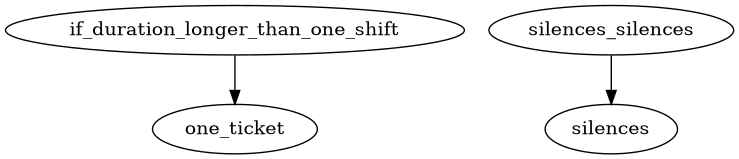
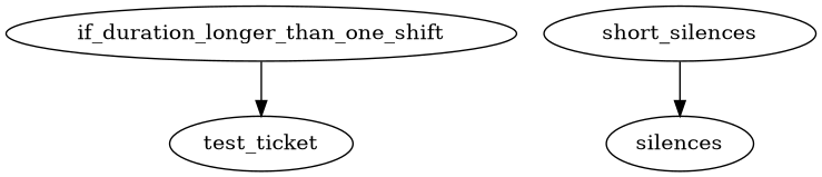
  digraph {
    edge [field=duration type=duration]
    if_duration_longer_than_one_shift
-   test_ticket [label=one_ticket]
-   short_silences [label=silences_silences]
+   test_ticket
+   short_silences
    silences
    if_duration_longer_than_one_shift -> test_ticket [min="8h"]
    short_silences -> silences [max="8h"]
  }
